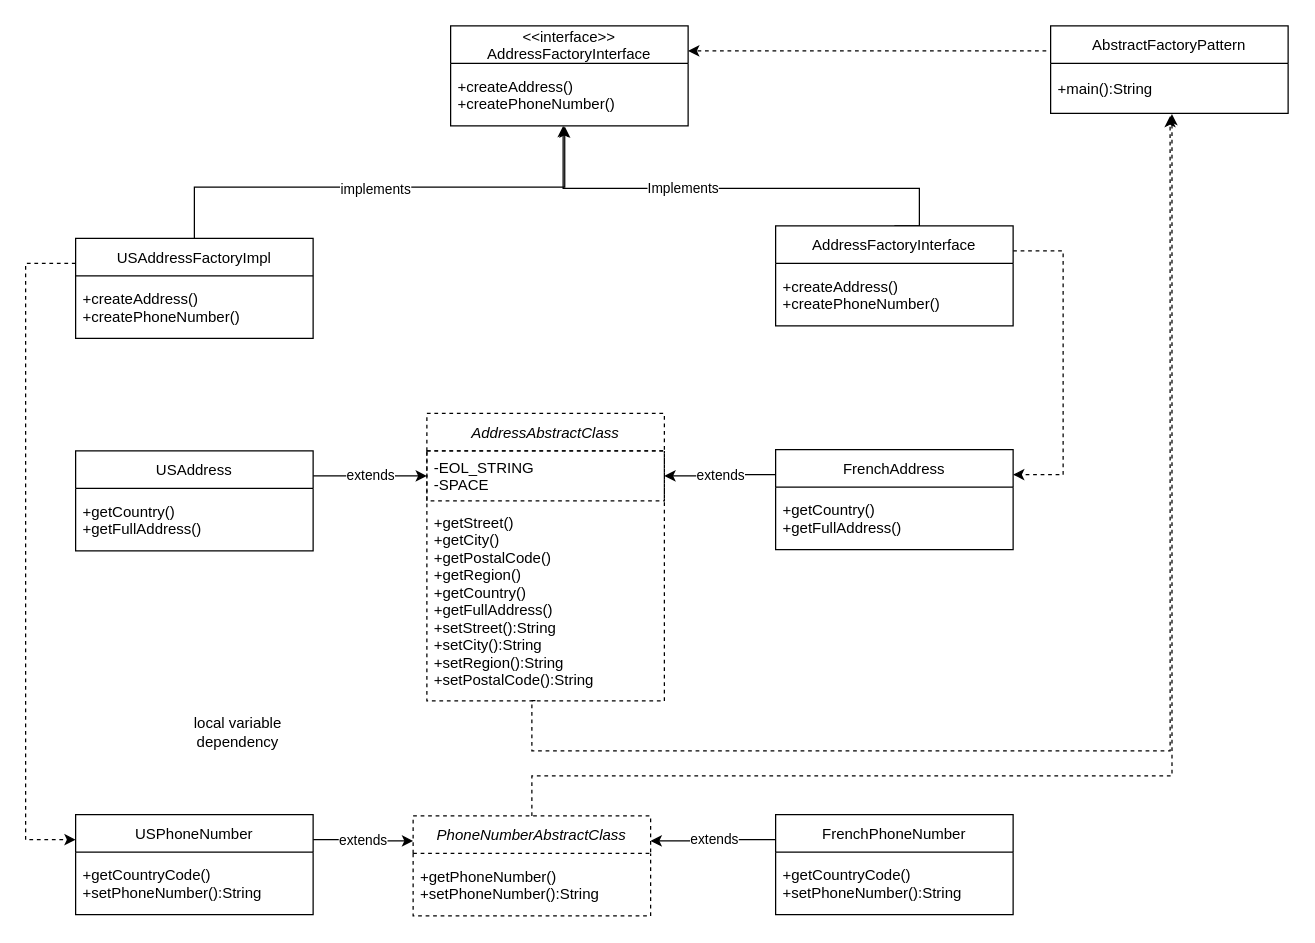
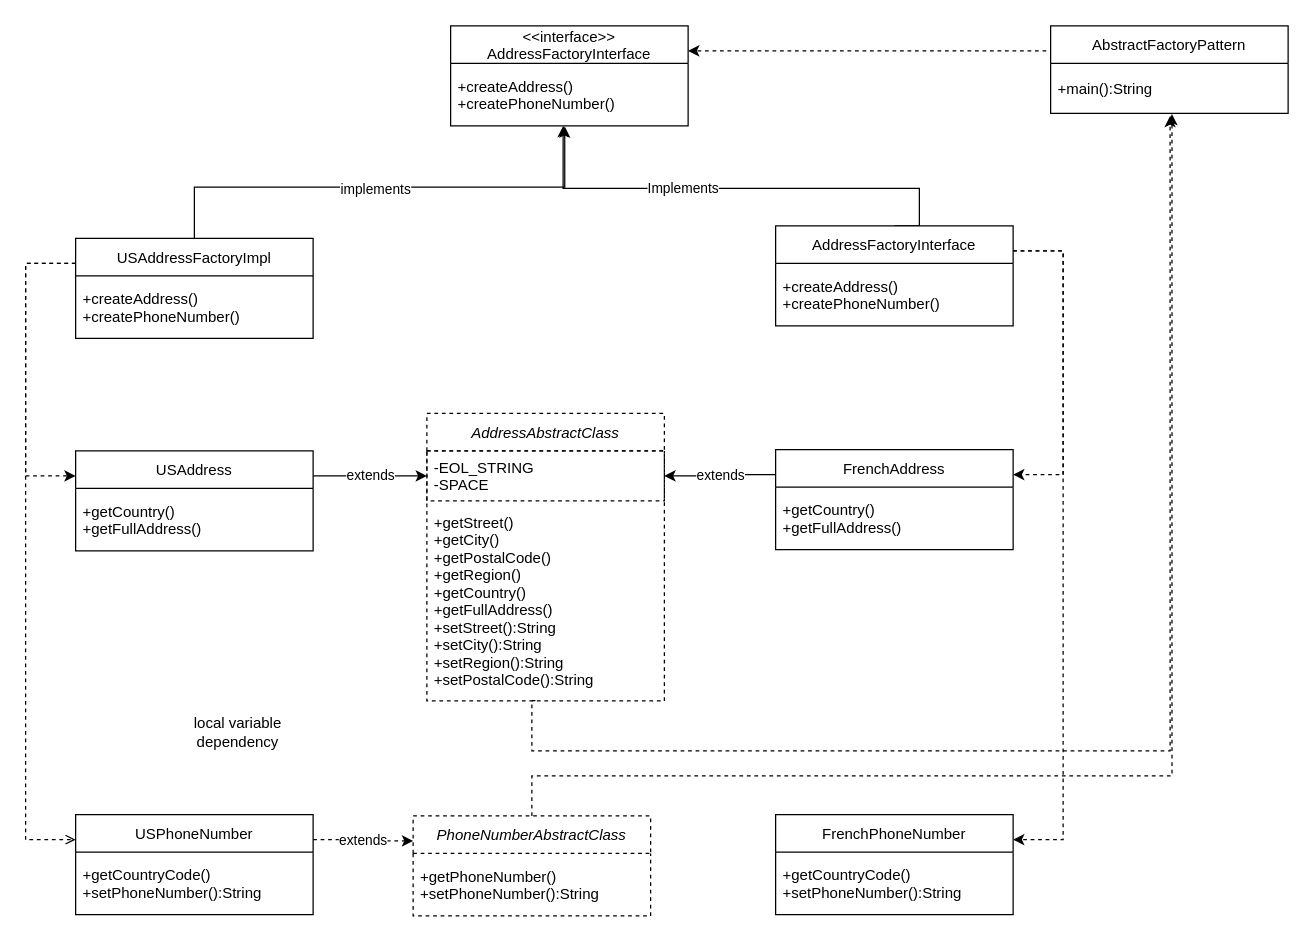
  <mxCell id="0" />
  <mxCell id="1" parent="0" />
- <mxCell id="3" style="edgeStyle=orthogonalEdgeStyle;rounded=0;orthogonalLoop=1;jettySize=auto;html=1;exitX=0;exitY=0.25;exitDx=0;exitDy=0;entryX=0;entryY=0.25;entryDx=0;entryDy=0;dashed=1;" edge="1" parent="1" source="6" target="28"><mxGeometry relative="1" as="geometry"><Array as="points"><mxPoint x="20" y="210" /><mxPoint x="20" y="671" /></Array></mxGeometry></mxCell>
+ <mxCell id="2" style="edgeStyle=orthogonalEdgeStyle;rounded=0;orthogonalLoop=1;jettySize=auto;html=1;exitX=0;exitY=0.25;exitDx=0;exitDy=0;entryX=0;entryY=0.25;entryDx=0;entryDy=0;dashed=1;" edge="1" parent="1" source="6" target="9"><mxGeometry relative="1" as="geometry"><Array as="points"><mxPoint x="20" y="210" /><mxPoint x="20" y="380" /></Array></mxGeometry></mxCell>
+ <mxCell id="3" style="edgeStyle=orthogonalEdgeStyle;rounded=0;orthogonalLoop=1;jettySize=auto;html=1;exitX=0;exitY=0.25;exitDx=0;exitDy=0;entryX=0;entryY=0.25;entryDx=0;entryDy=0;dashed=1;endArrow=open;" edge="1" parent="1" source="6" target="28"><mxGeometry relative="1" as="geometry"><Array as="points"><mxPoint x="20" y="210" /><mxPoint x="20" y="671" /></Array></mxGeometry></mxCell>
  <mxCell id="4" style="edgeStyle=orthogonalEdgeStyle;rounded=0;orthogonalLoop=1;jettySize=auto;html=1;exitX=0.5;exitY=0;exitDx=0;exitDy=0;entryX=0.491;entryY=1.03;entryDx=0;entryDy=0;entryPerimeter=0;" edge="1" parent="1" source="6"><mxGeometry relative="1" as="geometry"><mxPoint x="-77" y="333" as="sourcePoint" /><mxPoint x="451.29" y="100.5" as="targetPoint" /><Array as="points"><mxPoint x="155" y="149" /><mxPoint x="451" y="149" /></Array></mxGeometry></mxCell>
  <mxCell id="5" value="implements" style="edgeLabel;html=1;align=center;verticalAlign=middle;resizable=0;points=[];" vertex="1" connectable="0" parent="4"><mxGeometry x="0.105" y="1" relative="1" as="geometry"><mxPoint x="-28" y="2" as="offset" /></mxGeometry></mxCell>
  <mxCell id="6" value="USAddressFactoryImpl" style="swimlane;fontStyle=0;childLayout=stackLayout;horizontal=1;startSize=30;horizontalStack=0;resizeParent=1;resizeParentMax=0;resizeLast=0;collapsible=1;marginBottom=0;" parent="1" vertex="1"><mxGeometry x="60" y="190" width="190" height="80" as="geometry" /></mxCell>
  <mxCell id="7" value="+createAddress()&#10;+createPhoneNumber()" style="text;strokeColor=none;fillColor=none;align=left;verticalAlign=middle;spacingLeft=4;spacingRight=4;overflow=hidden;points=[[0,0.5],[1,0.5]];portConstraint=eastwest;rotatable=0;" parent="6" vertex="1"><mxGeometry y="30" width="190" height="50" as="geometry" /></mxCell>
  <mxCell id="8" value="extends" style="edgeStyle=orthogonalEdgeStyle;rounded=0;orthogonalLoop=1;jettySize=auto;html=1;exitX=1;exitY=0.25;exitDx=0;exitDy=0;entryX=0;entryY=0.5;entryDx=0;entryDy=0;" edge="1" parent="1" source="9" target="32"><mxGeometry relative="1" as="geometry"><mxPoint x="340" y="404" as="targetPoint" /></mxGeometry></mxCell>
  <mxCell id="9" value="USAddress" style="swimlane;fontStyle=0;childLayout=stackLayout;horizontal=1;startSize=30;horizontalStack=0;resizeParent=1;resizeParentMax=0;resizeLast=0;collapsible=1;marginBottom=0;" parent="1" vertex="1"><mxGeometry x="60" y="360" width="190" height="80" as="geometry" /></mxCell>
  <mxCell id="10" value="+getCountry()&#10;+getFullAddress()" style="text;strokeColor=none;fillColor=none;align=left;verticalAlign=middle;spacingLeft=4;spacingRight=4;overflow=hidden;points=[[0,0.5],[1,0.5]];portConstraint=eastwest;rotatable=0;" parent="9" vertex="1"><mxGeometry y="30" width="190" height="50" as="geometry" /></mxCell>
  <mxCell id="11" value="local variable dependency" style="text;html=1;strokeColor=none;fillColor=none;align=center;verticalAlign=middle;whiteSpace=wrap;rounded=0;" parent="1" vertex="1"><mxGeometry x="140" y="570" width="100" height="30" as="geometry" /></mxCell>
  <mxCell id="12" value="&lt;&lt;interface&gt;&gt;&#10;AddressFactoryInterface" style="swimlane;fontStyle=0;childLayout=stackLayout;horizontal=1;startSize=30;horizontalStack=0;resizeParent=1;resizeParentMax=0;resizeLast=0;collapsible=1;marginBottom=0;" parent="1" vertex="1"><mxGeometry x="360" y="20" width="190" height="80" as="geometry" /></mxCell>
  <mxCell id="13" value="+createAddress()&#10;+createPhoneNumber()" style="text;strokeColor=none;fillColor=none;align=left;verticalAlign=middle;spacingLeft=4;spacingRight=4;overflow=hidden;points=[[0,0.5],[1,0.5]];portConstraint=eastwest;rotatable=0;" parent="12" vertex="1"><mxGeometry y="30" width="190" height="50" as="geometry" /></mxCell>
  <mxCell id="14" style="edgeStyle=orthogonalEdgeStyle;rounded=0;orthogonalLoop=1;jettySize=auto;html=1;exitX=0.5;exitY=0;exitDx=0;exitDy=0;" edge="1" parent="1" source="18"><mxGeometry relative="1" as="geometry"><mxPoint x="450" y="100" as="targetPoint" /><Array as="points"><mxPoint x="735" y="150" /><mxPoint x="450" y="150" /></Array></mxGeometry></mxCell>
  <mxCell id="15" value="Implements" style="edgeLabel;html=1;align=center;verticalAlign=middle;resizable=0;points=[];" vertex="1" connectable="0" parent="14"><mxGeometry x="0.481" y="-1" relative="1" as="geometry"><mxPoint x="45" as="offset" /></mxGeometry></mxCell>
  <mxCell id="16" style="edgeStyle=orthogonalEdgeStyle;rounded=0;orthogonalLoop=1;jettySize=auto;html=1;exitX=1;exitY=0.25;exitDx=0;exitDy=0;entryX=1;entryY=0.25;entryDx=0;entryDy=0;dashed=1;" edge="1" parent="1" source="18" target="21"><mxGeometry relative="1" as="geometry"><mxPoint x="854" y="355" as="sourcePoint" /><Array as="points"><mxPoint x="850" y="200" /><mxPoint x="850" y="379" /></Array></mxGeometry></mxCell>
+ <mxCell id="17" style="edgeStyle=orthogonalEdgeStyle;rounded=0;orthogonalLoop=1;jettySize=auto;html=1;exitX=1;exitY=0.25;exitDx=0;exitDy=0;entryX=1;entryY=0.25;entryDx=0;entryDy=0;dashed=1;" edge="1" parent="1" source="18" target="25"><mxGeometry relative="1" as="geometry"><Array as="points"><mxPoint x="850" y="200" /><mxPoint x="850" y="671" /></Array></mxGeometry></mxCell>
  <mxCell id="18" value="AddressFactoryInterface" style="swimlane;fontStyle=0;childLayout=stackLayout;horizontal=1;startSize=30;horizontalStack=0;resizeParent=1;resizeParentMax=0;resizeLast=0;collapsible=1;marginBottom=0;" parent="1" vertex="1"><mxGeometry x="620" y="180" width="190" height="80" as="geometry" /></mxCell>
  <mxCell id="19" value="+createAddress()&#10;+createPhoneNumber()" style="text;strokeColor=none;fillColor=none;align=left;verticalAlign=middle;spacingLeft=4;spacingRight=4;overflow=hidden;points=[[0,0.5],[1,0.5]];portConstraint=eastwest;rotatable=0;" parent="18" vertex="1"><mxGeometry y="30" width="190" height="50" as="geometry" /></mxCell>
  <mxCell id="20" value="extends" style="edgeStyle=orthogonalEdgeStyle;rounded=0;orthogonalLoop=1;jettySize=auto;html=1;exitX=0;exitY=0.25;exitDx=0;exitDy=0;entryX=1;entryY=0.5;entryDx=0;entryDy=0;" edge="1" parent="1" source="21" target="32"><mxGeometry relative="1" as="geometry" /></mxCell>
  <mxCell id="21" value="FrenchAddress" style="swimlane;fontStyle=0;childLayout=stackLayout;horizontal=1;startSize=30;horizontalStack=0;resizeParent=1;resizeParentMax=0;resizeLast=0;collapsible=1;marginBottom=0;" parent="1" vertex="1"><mxGeometry x="620" y="359" width="190" height="80" as="geometry" /></mxCell>
  <mxCell id="22" value="+getCountry()&#10;+getFullAddress()" style="text;strokeColor=none;fillColor=none;align=left;verticalAlign=middle;spacingLeft=4;spacingRight=4;overflow=hidden;points=[[0,0.5],[1,0.5]];portConstraint=eastwest;rotatable=0;" parent="21" vertex="1"><mxGeometry y="30" width="190" height="50" as="geometry" /></mxCell>
- <mxCell id="23" style="edgeStyle=orthogonalEdgeStyle;rounded=0;orthogonalLoop=1;jettySize=auto;html=1;exitX=0;exitY=0.25;exitDx=0;exitDy=0;entryX=1;entryY=0.25;entryDx=0;entryDy=0;" edge="1" parent="1" source="25" target="35"><mxGeometry relative="1" as="geometry" /></mxCell>
- <mxCell id="24" value="extends" style="edgeLabel;html=1;align=center;verticalAlign=middle;resizable=0;points=[];" vertex="1" connectable="0" parent="23"><mxGeometry x="-0.306" y="-1" relative="1" as="geometry"><mxPoint x="-15" as="offset" /></mxGeometry></mxCell>
  <mxCell id="25" value="FrenchPhoneNumber" style="swimlane;fontStyle=0;childLayout=stackLayout;horizontal=1;startSize=30;horizontalStack=0;resizeParent=1;resizeParentMax=0;resizeLast=0;collapsible=1;marginBottom=0;" parent="1" vertex="1"><mxGeometry x="620" y="651" width="190" height="80" as="geometry" /></mxCell>
  <mxCell id="26" value="+getCountryCode()&#10;+setPhoneNumber():String" style="text;strokeColor=none;fillColor=none;align=left;verticalAlign=middle;spacingLeft=4;spacingRight=4;overflow=hidden;points=[[0,0.5],[1,0.5]];portConstraint=eastwest;rotatable=0;" parent="25" vertex="1"><mxGeometry y="30" width="190" height="50" as="geometry" /></mxCell>
- <mxCell id="27" value="extends" style="edgeStyle=orthogonalEdgeStyle;rounded=0;orthogonalLoop=1;jettySize=auto;html=1;exitX=1;exitY=0.25;exitDx=0;exitDy=0;entryX=0;entryY=0.25;entryDx=0;entryDy=0;" edge="1" parent="1" source="28" target="35"><mxGeometry relative="1" as="geometry" /></mxCell>
+ <mxCell id="27" value="extends" style="edgeStyle=orthogonalEdgeStyle;rounded=0;orthogonalLoop=1;jettySize=auto;html=1;exitX=1;exitY=0.25;exitDx=0;exitDy=0;entryX=0;entryY=0.25;entryDx=0;entryDy=0;dashed=1;" edge="1" parent="1" source="28" target="35"><mxGeometry relative="1" as="geometry" /></mxCell>
  <mxCell id="28" value="USPhoneNumber" style="swimlane;fontStyle=0;childLayout=stackLayout;horizontal=1;startSize=30;horizontalStack=0;resizeParent=1;resizeParentMax=0;resizeLast=0;collapsible=1;marginBottom=0;" parent="1" vertex="1"><mxGeometry x="60" y="651" width="190" height="80" as="geometry" /></mxCell>
  <mxCell id="29" value="+getCountryCode()&#10;+setPhoneNumber():String" style="text;strokeColor=none;fillColor=none;align=left;verticalAlign=middle;spacingLeft=4;spacingRight=4;overflow=hidden;points=[[0,0.5],[1,0.5]];portConstraint=eastwest;rotatable=0;" parent="28" vertex="1"><mxGeometry y="30" width="190" height="50" as="geometry" /></mxCell>
  <mxCell id="30" style="edgeStyle=orthogonalEdgeStyle;rounded=0;orthogonalLoop=1;jettySize=auto;html=1;exitX=0.457;exitY=0.999;exitDx=0;exitDy=0;entryX=0.503;entryY=1.052;entryDx=0;entryDy=0;entryPerimeter=0;dashed=1;exitPerimeter=0;" edge="1" parent="1" source="33" target="39"><mxGeometry relative="1" as="geometry"><Array as="points"><mxPoint x="425" y="560" /><mxPoint x="425" y="600" /><mxPoint x="936" y="600" /></Array></mxGeometry></mxCell>
  <mxCell id="31" value="AddressAbstractClass" style="swimlane;fontStyle=2;childLayout=stackLayout;horizontal=1;startSize=30;horizontalStack=0;resizeParent=1;resizeParentMax=0;resizeLast=0;collapsible=1;marginBottom=0;strokeColor=default;dashed=1;" parent="1" vertex="1"><mxGeometry x="341" y="330" width="190" height="230" as="geometry" /></mxCell>
  <mxCell id="32" value="-EOL_STRING&#10;-SPACE" style="text;strokeColor=default;fillColor=none;align=left;verticalAlign=middle;spacingLeft=4;spacingRight=4;overflow=hidden;points=[[0,0.5],[1,0.5]];portConstraint=eastwest;rotatable=0;dashed=1;" parent="31" vertex="1"><mxGeometry y="30" width="190" height="40" as="geometry" /></mxCell>
  <mxCell id="33" value="+getStreet()&#10;+getCity()&#10;+getPostalCode()&#10;+getRegion()&#10;+getCountry()&#10;+getFullAddress()&#10;+setStreet():String&#10;+setCity():String&#10;+setRegion():String&#10;+setPostalCode():String" style="text;strokeColor=none;fillColor=none;align=left;verticalAlign=middle;spacingLeft=4;spacingRight=4;overflow=hidden;points=[[0,0.5],[1,0.5]];portConstraint=eastwest;rotatable=0;" parent="31" vertex="1"><mxGeometry y="70" width="190" height="160" as="geometry" /></mxCell>
  <mxCell id="34" style="edgeStyle=orthogonalEdgeStyle;rounded=0;orthogonalLoop=1;jettySize=auto;html=1;exitX=0.5;exitY=0;exitDx=0;exitDy=0;entryX=0.511;entryY=1.013;entryDx=0;entryDy=0;entryPerimeter=0;dashed=1;" edge="1" parent="1" source="35" target="39"><mxGeometry relative="1" as="geometry"><Array as="points"><mxPoint x="425" y="620" /><mxPoint x="937" y="620" /></Array></mxGeometry></mxCell>
  <mxCell id="35" value="PhoneNumberAbstractClass" style="swimlane;fontStyle=2;childLayout=stackLayout;horizontal=1;startSize=30;horizontalStack=0;resizeParent=1;resizeParentMax=0;resizeLast=0;collapsible=1;marginBottom=0;strokeColor=default;dashed=1;" vertex="1" parent="1"><mxGeometry x="330" y="652" width="190" height="80" as="geometry" /></mxCell>
  <mxCell id="36" value="+getPhoneNumber()&#10;+setPhoneNumber():String" style="text;strokeColor=none;fillColor=none;align=left;verticalAlign=middle;spacingLeft=4;spacingRight=4;overflow=hidden;points=[[0,0.5],[1,0.5]];portConstraint=eastwest;rotatable=0;dashed=1;" vertex="1" parent="35"><mxGeometry y="30" width="190" height="50" as="geometry" /></mxCell>
  <mxCell id="37" style="edgeStyle=orthogonalEdgeStyle;rounded=0;orthogonalLoop=1;jettySize=auto;html=1;exitX=0;exitY=0.25;exitDx=0;exitDy=0;entryX=1;entryY=0.25;entryDx=0;entryDy=0;dashed=1;" edge="1" parent="1" source="38" target="12"><mxGeometry relative="1" as="geometry"><Array as="points"><mxPoint x="840" y="40" /></Array></mxGeometry></mxCell>
  <mxCell id="38" value="AbstractFactoryPattern" style="swimlane;fontStyle=0;childLayout=stackLayout;horizontal=1;startSize=30;horizontalStack=0;resizeParent=1;resizeParentMax=0;resizeLast=0;collapsible=1;marginBottom=0;" vertex="1" parent="1"><mxGeometry x="840" y="20" width="190" height="70" as="geometry" /></mxCell>
  <mxCell id="39" value="+main():String" style="text;strokeColor=none;fillColor=none;align=left;verticalAlign=middle;spacingLeft=4;spacingRight=4;overflow=hidden;points=[[0,0.5],[1,0.5]];portConstraint=eastwest;rotatable=0;" vertex="1" parent="38"><mxGeometry y="30" width="190" height="40" as="geometry" /></mxCell>
